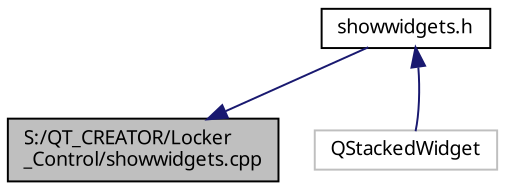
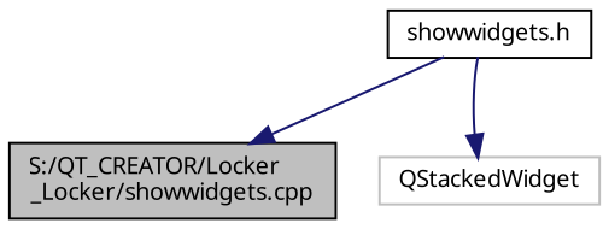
  digraph {
    fontname="Noto Sans"
    node [color=black fillcolor=white fontname="Noto Sans" fontsize=10 shape=record style=filled]
    edge [color=midnightblue fontname="Noto Sans" fontsize=10 labelfontname=Helvetica labelfontsize=10 style=solid]
-   n1 [fillcolor=grey75 fontcolor=black height=0.2 label="S:/QT_CREATOR/Locker\l_Control/showwidgets.cpp" width=0.4]
+   n1 [fillcolor=grey75 fontcolor=black height=0.2 label="S:/QT_CREATOR/Locker\l_Locker/showwidgets.cpp" width=0.4]
    n2 [height=0.2 label="showwidgets.h" width=0.4]
    n3 [color=grey75 height=0.2 label=QStackedWidget width=0.4]
    n2 -> n1
-   n3 -> n2
+   n2 -> n3
  }
